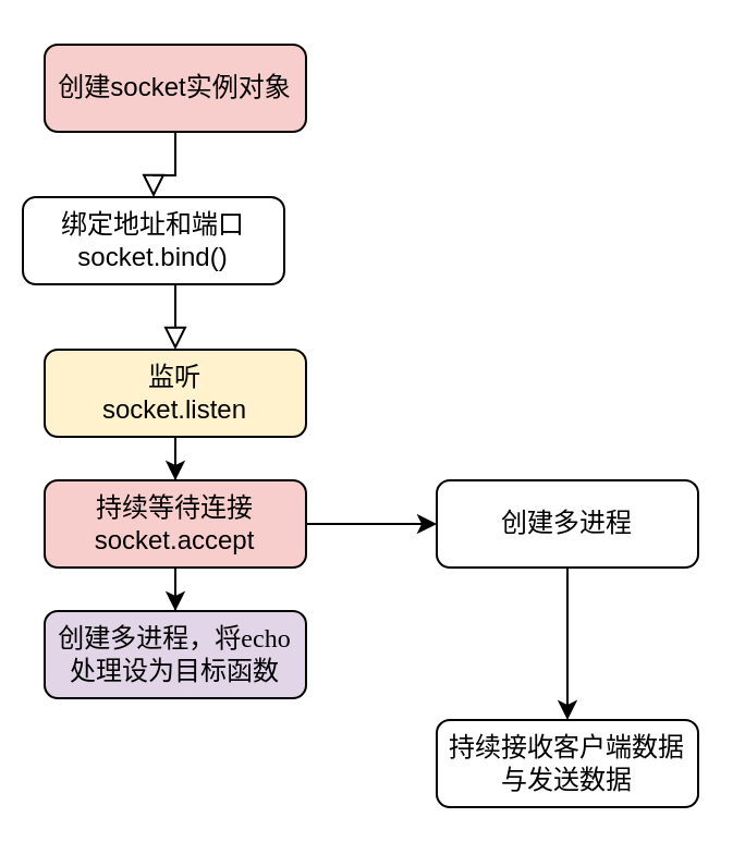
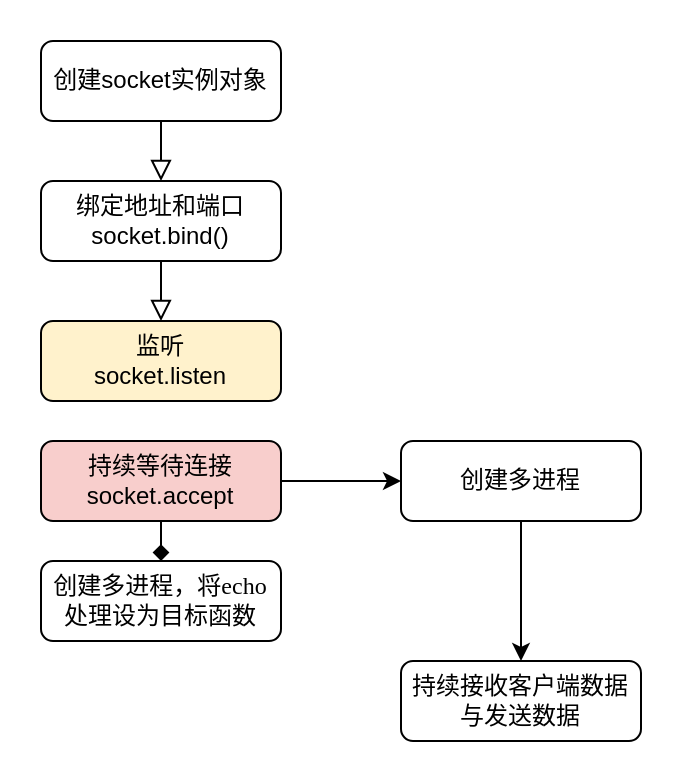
  <mxCell id="0" />
  <mxCell id="1" parent="0" />
  <mxCell id="2" value="" style="rounded=0;html=1;jettySize=auto;orthogonalLoop=1;fontSize=11;endArrow=block;endFill=0;endSize=8;strokeWidth=1;shadow=0;labelBackgroundColor=none;edgeStyle=orthogonalEdgeStyle;entryX=0.5;entryY=0;entryDx=0;entryDy=0;" parent="1" source="3" target="4" edge="1"><mxGeometry relative="1" as="geometry"><mxPoint x="80" y="110" as="targetPoint" /></mxGeometry></mxCell>
- <mxCell id="3" value="创建socket实例对象" style="rounded=1;whiteSpace=wrap;html=1;fontSize=12;glass=0;strokeWidth=1;shadow=0;fillColor=#f8cecc;" parent="1" vertex="1"><mxGeometry x="20" y="20" width="120" height="40" as="geometry" /></mxCell>
- <mxCell id="4" value="绑定地址和端口&lt;br&gt;socket.bind()" style="rounded=1;whiteSpace=wrap;html=1;fontSize=12;glass=0;strokeWidth=1;shadow=0;" vertex="1" parent="1"><mxGeometry x="10" y="90" width="120" height="40" as="geometry" /></mxCell>
- <mxCell id="5" style="edgeStyle=orthogonalEdgeStyle;rounded=0;orthogonalLoop=1;jettySize=auto;html=1;exitX=0.5;exitY=1;exitDx=0;exitDy=0;fontFamily=Verdana;" edge="1" parent="1" source="6" target="10"><mxGeometry relative="1" as="geometry" /></mxCell>
+ <mxCell id="3" value="创建socket实例对象" style="rounded=1;whiteSpace=wrap;html=1;fontSize=12;glass=0;strokeWidth=1;shadow=0;" parent="1" vertex="1"><mxGeometry x="20" y="20" width="120" height="40" as="geometry" /></mxCell>
+ <mxCell id="4" value="绑定地址和端口&lt;br&gt;socket.bind()" style="rounded=1;whiteSpace=wrap;html=1;fontSize=12;glass=0;strokeWidth=1;shadow=0;" vertex="1" parent="1"><mxGeometry x="20" y="90" width="120" height="40" as="geometry" /></mxCell>
  <mxCell id="6" value="监听&lt;br&gt;socket.listen" style="rounded=1;whiteSpace=wrap;html=1;fillColor=#fff2cc;" vertex="1" parent="1"><mxGeometry x="20" y="160" width="120" height="40" as="geometry" /></mxCell>
  <mxCell id="7" value="&lt;br&gt;" style="rounded=0;jettySize=auto;orthogonalLoop=1;fontSize=11;endArrow=block;endFill=0;endSize=8;strokeWidth=1;shadow=0;labelBackgroundColor=none;edgeStyle=orthogonalEdgeStyle;exitX=0.5;exitY=1;exitDx=0;exitDy=0;entryX=0.5;entryY=0;entryDx=0;entryDy=0;fontFamily=Verdana;labelPosition=center;verticalLabelPosition=middle;align=center;verticalAlign=middle;html=1;fontStyle=1" edge="1" parent="1" source="4" target="6"><mxGeometry x="-0.333" y="20" relative="1" as="geometry"><mxPoint as="offset" /><mxPoint x="90" y="140" as="sourcePoint" /><mxPoint x="90" y="180" as="targetPoint" /></mxGeometry></mxCell>
  <mxCell id="8" value="" style="edgeStyle=orthogonalEdgeStyle;rounded=0;orthogonalLoop=1;jettySize=auto;html=1;fontFamily=Verdana;" edge="1" parent="1" source="10" target="12"><mxGeometry relative="1" as="geometry" /></mxCell>
- <mxCell id="9" value="" style="edgeStyle=orthogonalEdgeStyle;rounded=0;orthogonalLoop=1;jettySize=auto;html=1;fontFamily=Verdana;" edge="1" parent="1" source="10" target="14"><mxGeometry relative="1" as="geometry" /></mxCell>
+ <mxCell id="9" value="" style="edgeStyle=orthogonalEdgeStyle;rounded=0;orthogonalLoop=1;jettySize=auto;html=1;fontFamily=Verdana;endArrow=diamond;" edge="1" parent="1" source="10" target="14"><mxGeometry relative="1" as="geometry" /></mxCell>
  <mxCell id="10" value="持续等待连接&lt;br&gt;&lt;span style=&quot;font-family: &amp;#34;helvetica&amp;#34;&quot;&gt;socket.accept&lt;/span&gt;" style="rounded=1;whiteSpace=wrap;html=1;fontFamily=Verdana;fillColor=#f8cecc;" vertex="1" parent="1"><mxGeometry x="20" y="220" width="120" height="40" as="geometry" /></mxCell>
  <mxCell id="11" value="" style="edgeStyle=orthogonalEdgeStyle;rounded=0;orthogonalLoop=1;jettySize=auto;html=1;fontFamily=Verdana;" edge="1" parent="1" source="12" target="13"><mxGeometry relative="1" as="geometry" /></mxCell>
  <mxCell id="12" value="创建多进程" style="rounded=1;whiteSpace=wrap;html=1;fontFamily=Verdana;" vertex="1" parent="1"><mxGeometry x="200" y="220" width="120" height="40" as="geometry" /></mxCell>
  <mxCell id="13" value="持续接收客户端数据与发送数据" style="rounded=1;whiteSpace=wrap;html=1;fontFamily=Verdana;" vertex="1" parent="1"><mxGeometry x="200" y="330" width="120" height="40" as="geometry" /></mxCell>
- <mxCell id="14" value="创建多进程，将echo处理设为目标函数" style="rounded=1;whiteSpace=wrap;html=1;fontFamily=Verdana;fillColor=#e1d5e7;" vertex="1" parent="1"><mxGeometry x="20" y="280" width="120" height="40" as="geometry" /></mxCell>
+ <mxCell id="14" value="创建多进程，将echo处理设为目标函数" style="rounded=1;whiteSpace=wrap;html=1;fontFamily=Verdana;" vertex="1" parent="1"><mxGeometry x="20" y="280" width="120" height="40" as="geometry" /></mxCell>
